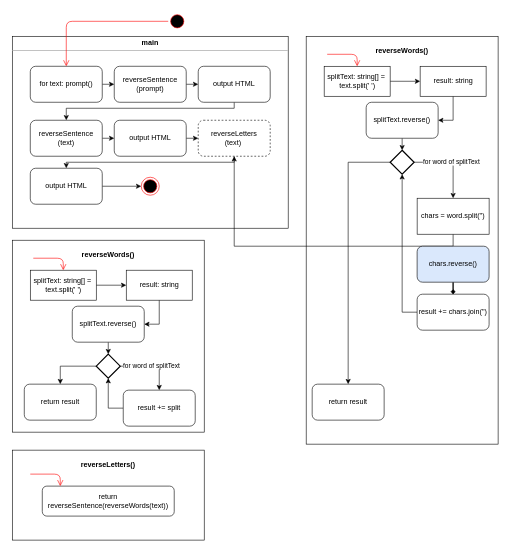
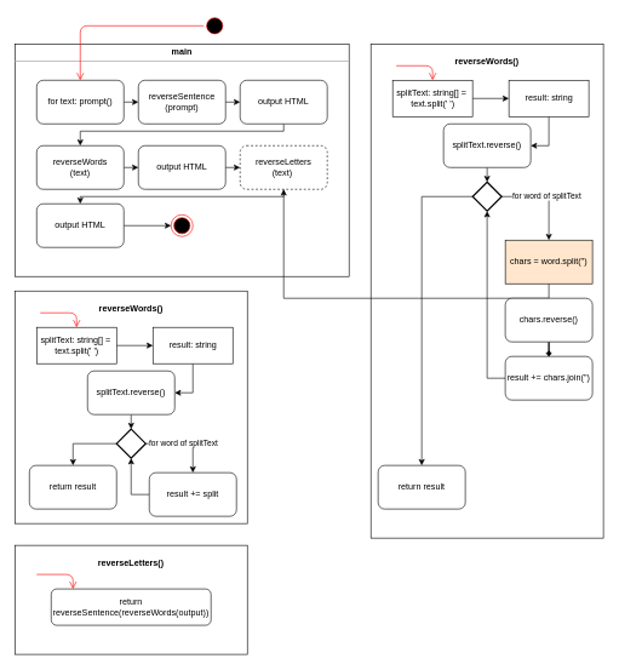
  <mxCell id="0" />
  <mxCell id="1" parent="0" />
  <mxCell id="2" value="&lt;p style=&quot;margin: 0px ; margin-top: 4px ; text-align: center&quot;&gt;&lt;b&gt;main&lt;/b&gt;&lt;/p&gt;&lt;hr size=&quot;1&quot;&gt;&lt;div style=&quot;height: 2px&quot;&gt;&lt;/div&gt;" style="verticalAlign=top;align=left;overflow=fill;fontSize=12;fontFamily=Helvetica;html=1;" vertex="1" parent="1"><mxGeometry x="20" y="60" width="460" height="320" as="geometry" /></mxCell>
  <mxCell id="3" style="edgeStyle=orthogonalEdgeStyle;rounded=0;orthogonalLoop=1;jettySize=auto;html=1;exitX=1;exitY=0.5;exitDx=0;exitDy=0;entryX=0;entryY=0.5;entryDx=0;entryDy=0;" edge="1" parent="1" source="4" target="8"><mxGeometry relative="1" as="geometry" /></mxCell>
  <mxCell id="4" value="for text: prompt()" style="rounded=1;whiteSpace=wrap;html=1;" vertex="1" parent="1"><mxGeometry x="50" y="110" width="120" height="60" as="geometry" /></mxCell>
  <mxCell id="5" value="" style="ellipse;html=1;shape=startState;fillColor=#000000;strokeColor=#ff0000;" vertex="1" parent="1"><mxGeometry x="280" y="20" width="30" height="30" as="geometry" /></mxCell>
  <mxCell id="6" value="" style="edgeStyle=orthogonalEdgeStyle;html=1;verticalAlign=bottom;endArrow=open;endSize=8;strokeColor=#ff0000;entryX=0.5;entryY=0;entryDx=0;entryDy=0;" edge="1" source="5" parent="1" target="4"><mxGeometry relative="1" as="geometry"><mxPoint x="165" y="0" as="targetPoint" /></mxGeometry></mxCell>
  <mxCell id="7" style="edgeStyle=orthogonalEdgeStyle;rounded=0;orthogonalLoop=1;jettySize=auto;html=1;exitX=1;exitY=0.5;exitDx=0;exitDy=0;entryX=0;entryY=0.5;entryDx=0;entryDy=0;" edge="1" parent="1" source="8" target="14"><mxGeometry relative="1" as="geometry" /></mxCell>
  <mxCell id="8" value="reverseSentence&lt;br&gt;(prompt)" style="rounded=1;whiteSpace=wrap;html=1;" vertex="1" parent="1"><mxGeometry x="190" y="110" width="120" height="60" as="geometry" /></mxCell>
  <mxCell id="9" style="edgeStyle=orthogonalEdgeStyle;rounded=0;orthogonalLoop=1;jettySize=auto;html=1;exitX=1;exitY=0.5;exitDx=0;exitDy=0;entryX=0;entryY=0.5;entryDx=0;entryDy=0;" edge="1" parent="1" source="10" target="18"><mxGeometry relative="1" as="geometry" /></mxCell>
- <mxCell id="10" value="reverseSentence&lt;br&gt;(text)" style="rounded=1;whiteSpace=wrap;html=1;" vertex="1" parent="1"><mxGeometry x="50" y="200" width="120" height="60" as="geometry" /></mxCell>
+ <mxCell id="10" value="reverseWords&lt;br&gt;(text)" style="rounded=1;whiteSpace=wrap;html=1;" vertex="1" parent="1"><mxGeometry x="50" y="200" width="120" height="60" as="geometry" /></mxCell>
  <mxCell id="11" style="edgeStyle=orthogonalEdgeStyle;rounded=0;orthogonalLoop=1;jettySize=auto;html=1;exitX=0.5;exitY=1;exitDx=0;exitDy=0;entryX=0.5;entryY=0;entryDx=0;entryDy=0;" edge="1" parent="1" source="12" target="16"><mxGeometry relative="1" as="geometry"><Array as="points"><mxPoint x="390" y="270" /><mxPoint x="110" y="270" /></Array></mxGeometry></mxCell>
  <mxCell id="12" value="reverseLetters&lt;br&gt;(text)&amp;nbsp;" style="rounded=1;whiteSpace=wrap;html=1;dashed=1;" vertex="1" parent="1"><mxGeometry x="330" y="200" width="120" height="60" as="geometry" /></mxCell>
  <mxCell id="13" style="edgeStyle=orthogonalEdgeStyle;rounded=0;orthogonalLoop=1;jettySize=auto;html=1;exitX=0.5;exitY=1;exitDx=0;exitDy=0;" edge="1" parent="1" source="14" target="10"><mxGeometry relative="1" as="geometry"><Array as="points"><mxPoint x="390" y="180" /><mxPoint x="110" y="180" /></Array></mxGeometry></mxCell>
  <mxCell id="14" value="output HTML" style="rounded=1;whiteSpace=wrap;html=1;" vertex="1" parent="1"><mxGeometry x="330" y="110" width="120" height="60" as="geometry" /></mxCell>
  <mxCell id="15" style="edgeStyle=orthogonalEdgeStyle;rounded=0;orthogonalLoop=1;jettySize=auto;html=1;exitX=1;exitY=0.5;exitDx=0;exitDy=0;entryX=0;entryY=0.5;entryDx=0;entryDy=0;" edge="1" parent="1" source="16" target="19"><mxGeometry relative="1" as="geometry" /></mxCell>
  <mxCell id="16" value="output HTML" style="rounded=1;whiteSpace=wrap;html=1;" vertex="1" parent="1"><mxGeometry x="50" y="280" width="120" height="60" as="geometry" /></mxCell>
  <mxCell id="17" style="edgeStyle=orthogonalEdgeStyle;rounded=0;orthogonalLoop=1;jettySize=auto;html=1;exitX=1;exitY=0.5;exitDx=0;exitDy=0;entryX=0;entryY=0.5;entryDx=0;entryDy=0;" edge="1" parent="1" source="18" target="12"><mxGeometry relative="1" as="geometry" /></mxCell>
  <mxCell id="18" value="output HTML" style="rounded=1;whiteSpace=wrap;html=1;" vertex="1" parent="1"><mxGeometry x="190" y="200" width="120" height="60" as="geometry" /></mxCell>
  <mxCell id="19" value="" style="ellipse;html=1;shape=endState;fillColor=#000000;strokeColor=#ff0000;" vertex="1" parent="1"><mxGeometry x="235" y="295" width="30" height="30" as="geometry" /></mxCell>
  <mxCell id="20" value="&lt;p style=&quot;margin: 0px ; margin-top: 4px ; text-align: center&quot;&gt;&lt;br&gt;&lt;b&gt;reverseWords()&lt;/b&gt;&lt;/p&gt;" style="verticalAlign=top;align=left;overflow=fill;fontSize=12;fontFamily=Helvetica;html=1;" vertex="1" parent="1"><mxGeometry x="20" y="400" width="320" height="320" as="geometry" /></mxCell>
  <mxCell id="21" value="&lt;p style=&quot;margin: 0px ; margin-top: 4px ; text-align: center&quot;&gt;&lt;br&gt;&lt;b&gt;reverseLetters()&lt;/b&gt;&lt;/p&gt;" style="verticalAlign=top;align=left;overflow=fill;fontSize=12;fontFamily=Helvetica;html=1;" vertex="1" parent="1"><mxGeometry x="20" y="750" width="320" height="150" as="geometry" /></mxCell>
- <mxCell id="22" value="return reverseSentence(reverseWords(text))" style="rounded=1;whiteSpace=wrap;html=1;" vertex="1" parent="1"><mxGeometry x="70" y="810" width="220" height="50" as="geometry" /></mxCell>
+ <mxCell id="22" value="return reverseSentence(reverseWords(output))" style="rounded=1;whiteSpace=wrap;html=1;" vertex="1" parent="1"><mxGeometry x="70" y="810" width="220" height="50" as="geometry" /></mxCell>
  <mxCell id="23" style="edgeStyle=orthogonalEdgeStyle;rounded=0;orthogonalLoop=1;jettySize=auto;html=1;exitX=1;exitY=0.5;exitDx=0;exitDy=0;entryX=0;entryY=0.5;entryDx=0;entryDy=0;" edge="1" parent="1" source="24" target="32"><mxGeometry relative="1" as="geometry" /></mxCell>
  <mxCell id="24" value="splitText: string[] =&amp;nbsp;&lt;br&gt;text.split(' ')" style="html=1;" vertex="1" parent="1"><mxGeometry x="50" y="450" width="110" height="50" as="geometry" /></mxCell>
  <mxCell id="25" style="edgeStyle=orthogonalEdgeStyle;rounded=0;orthogonalLoop=1;jettySize=auto;html=1;exitX=0.5;exitY=1;exitDx=0;exitDy=0;entryX=0.5;entryY=0;entryDx=0;entryDy=0;entryPerimeter=0;" edge="1" parent="1" source="26" target="30"><mxGeometry relative="1" as="geometry" /></mxCell>
  <mxCell id="26" value="splitText.reverse()" style="rounded=1;whiteSpace=wrap;html=1;" vertex="1" parent="1"><mxGeometry x="120" y="510" width="120" height="60" as="geometry" /></mxCell>
  <mxCell id="27" style="edgeStyle=orthogonalEdgeStyle;rounded=0;orthogonalLoop=1;jettySize=auto;html=1;exitX=1;exitY=0.5;exitDx=0;exitDy=0;exitPerimeter=0;entryX=0.5;entryY=0;entryDx=0;entryDy=0;" edge="1" parent="1" source="30" target="34"><mxGeometry relative="1" as="geometry"><Array as="points"><mxPoint x="265" y="610" /></Array></mxGeometry></mxCell>
  <mxCell id="28" value="for word of splitText" style="edgeLabel;html=1;align=center;verticalAlign=middle;resizable=0;points=[];" vertex="1" connectable="0" parent="27"><mxGeometry x="-0.029" y="2" relative="1" as="geometry"><mxPoint as="offset" /></mxGeometry></mxCell>
  <mxCell id="29" style="edgeStyle=orthogonalEdgeStyle;rounded=0;orthogonalLoop=1;jettySize=auto;html=1;exitX=0;exitY=0.5;exitDx=0;exitDy=0;exitPerimeter=0;entryX=0.5;entryY=0;entryDx=0;entryDy=0;" edge="1" parent="1" source="30" target="35"><mxGeometry relative="1" as="geometry" /></mxCell>
  <mxCell id="30" value="" style="strokeWidth=2;html=1;shape=mxgraph.flowchart.decision;whiteSpace=wrap;" vertex="1" parent="1"><mxGeometry x="160" y="590" width="40" height="40" as="geometry" /></mxCell>
  <mxCell id="31" style="edgeStyle=orthogonalEdgeStyle;rounded=0;orthogonalLoop=1;jettySize=auto;html=1;exitX=0.5;exitY=1;exitDx=0;exitDy=0;entryX=1;entryY=0.5;entryDx=0;entryDy=0;" edge="1" parent="1" source="32" target="26"><mxGeometry relative="1" as="geometry" /></mxCell>
  <mxCell id="32" value="result: string" style="html=1;" vertex="1" parent="1"><mxGeometry x="210" y="450" width="110" height="50" as="geometry" /></mxCell>
  <mxCell id="33" style="edgeStyle=orthogonalEdgeStyle;rounded=0;orthogonalLoop=1;jettySize=auto;html=1;exitX=0;exitY=0.5;exitDx=0;exitDy=0;entryX=0.5;entryY=1;entryDx=0;entryDy=0;entryPerimeter=0;" edge="1" parent="1" source="34" target="30"><mxGeometry relative="1" as="geometry" /></mxCell>
  <mxCell id="34" value="result += split" style="rounded=1;whiteSpace=wrap;html=1;" vertex="1" parent="1"><mxGeometry x="205" y="650" width="120" height="60" as="geometry" /></mxCell>
  <mxCell id="35" value="return result" style="rounded=1;whiteSpace=wrap;html=1;" vertex="1" parent="1"><mxGeometry x="40" y="640" width="120" height="60" as="geometry" /></mxCell>
  <mxCell id="36" value="" style="edgeStyle=orthogonalEdgeStyle;html=1;verticalAlign=bottom;endArrow=open;endSize=8;strokeColor=#ff0000;entryX=0.5;entryY=0;entryDx=0;entryDy=0;" edge="1" parent="1" target="24"><mxGeometry relative="1" as="geometry"><mxPoint x="55" y="500" as="targetPoint" /><mxPoint x="55" y="430" as="sourcePoint" /><Array as="points"><mxPoint x="105" y="430" /></Array></mxGeometry></mxCell>
  <mxCell id="37" value="&lt;p style=&quot;margin: 0px ; margin-top: 4px ; text-align: center&quot;&gt;&lt;br&gt;&lt;b&gt;reverseWords()&lt;/b&gt;&lt;/p&gt;" style="verticalAlign=top;align=left;overflow=fill;fontSize=12;fontFamily=Helvetica;html=1;" vertex="1" parent="1"><mxGeometry x="510" y="60" width="320" height="680" as="geometry" /></mxCell>
  <mxCell id="38" style="edgeStyle=orthogonalEdgeStyle;rounded=0;orthogonalLoop=1;jettySize=auto;html=1;exitX=1;exitY=0.5;exitDx=0;exitDy=0;entryX=0;entryY=0.5;entryDx=0;entryDy=0;" edge="1" parent="1" source="39" target="47"><mxGeometry relative="1" as="geometry" /></mxCell>
  <mxCell id="39" value="splitText: string[] =&amp;nbsp;&lt;br&gt;text.split(' ')" style="html=1;" vertex="1" parent="1"><mxGeometry x="540" y="110" width="110" height="50" as="geometry" /></mxCell>
  <mxCell id="40" style="edgeStyle=orthogonalEdgeStyle;rounded=0;orthogonalLoop=1;jettySize=auto;html=1;exitX=0.5;exitY=1;exitDx=0;exitDy=0;entryX=0.5;entryY=0;entryDx=0;entryDy=0;entryPerimeter=0;" edge="1" parent="1" source="41" target="45"><mxGeometry relative="1" as="geometry" /></mxCell>
  <mxCell id="41" value="splitText.reverse()" style="rounded=1;whiteSpace=wrap;html=1;" vertex="1" parent="1"><mxGeometry x="610" y="170" width="120" height="60" as="geometry" /></mxCell>
  <mxCell id="42" style="edgeStyle=orthogonalEdgeStyle;rounded=0;orthogonalLoop=1;jettySize=auto;html=1;exitX=1;exitY=0.5;exitDx=0;exitDy=0;exitPerimeter=0;entryX=0.5;entryY=0;entryDx=0;entryDy=0;" edge="1" parent="1" source="45" target="51"><mxGeometry relative="1" as="geometry"><Array as="points"><mxPoint x="755" y="270" /><mxPoint x="755" y="330" /></Array><mxPoint x="755" y="310" as="targetPoint" /></mxGeometry></mxCell>
  <mxCell id="43" value="for word of splitText" style="edgeLabel;html=1;align=center;verticalAlign=middle;resizable=0;points=[];" vertex="1" connectable="0" parent="42"><mxGeometry x="-0.029" y="2" relative="1" as="geometry"><mxPoint as="offset" /></mxGeometry></mxCell>
  <mxCell id="44" style="edgeStyle=orthogonalEdgeStyle;rounded=0;orthogonalLoop=1;jettySize=auto;html=1;exitX=0;exitY=0.5;exitDx=0;exitDy=0;exitPerimeter=0;entryX=0.5;entryY=0;entryDx=0;entryDy=0;" edge="1" parent="1" source="45" target="48"><mxGeometry relative="1" as="geometry" /></mxCell>
  <mxCell id="45" value="" style="strokeWidth=2;html=1;shape=mxgraph.flowchart.decision;whiteSpace=wrap;" vertex="1" parent="1"><mxGeometry x="650" y="250" width="40" height="40" as="geometry" /></mxCell>
  <mxCell id="46" style="edgeStyle=orthogonalEdgeStyle;rounded=0;orthogonalLoop=1;jettySize=auto;html=1;exitX=0.5;exitY=1;exitDx=0;exitDy=0;entryX=1;entryY=0.5;entryDx=0;entryDy=0;" edge="1" parent="1" source="47" target="41"><mxGeometry relative="1" as="geometry" /></mxCell>
  <mxCell id="47" value="result: string" style="html=1;" vertex="1" parent="1"><mxGeometry x="700" y="110" width="110" height="50" as="geometry" /></mxCell>
  <mxCell id="48" value="return result" style="rounded=1;whiteSpace=wrap;html=1;" vertex="1" parent="1"><mxGeometry x="520" y="640" width="120" height="60" as="geometry" /></mxCell>
  <mxCell id="49" value="" style="edgeStyle=orthogonalEdgeStyle;html=1;verticalAlign=bottom;endArrow=open;endSize=8;strokeColor=#ff0000;entryX=0.5;entryY=0;entryDx=0;entryDy=0;" edge="1" parent="1" target="39"><mxGeometry relative="1" as="geometry"><mxPoint x="545" y="160" as="targetPoint" /><mxPoint x="545" y="90" as="sourcePoint" /><Array as="points"><mxPoint x="595" y="90" /></Array></mxGeometry></mxCell>
  <mxCell id="50" style="edgeStyle=orthogonalEdgeStyle;rounded=0;orthogonalLoop=1;jettySize=auto;html=1;exitX=0.5;exitY=1;exitDx=0;exitDy=0;" edge="1" parent="1" source="51" target="12"><mxGeometry relative="1" as="geometry" /></mxCell>
- <mxCell id="51" value="chars = word.split('')" style="rounded=0;whiteSpace=wrap;html=1;" vertex="1" parent="1"><mxGeometry x="695" y="330" width="120" height="60" as="geometry" /></mxCell>
+ <mxCell id="51" value="chars = word.split('')" style="rounded=0;whiteSpace=wrap;html=1;fillColor=#ffe6cc;" vertex="1" parent="1"><mxGeometry x="695" y="330" width="120" height="60" as="geometry" /></mxCell>
  <mxCell id="52" value="" style="edgeStyle=orthogonalEdgeStyle;rounded=0;orthogonalLoop=1;jettySize=auto;html=1;endArrow=diamond;" edge="1" parent="1" source="53" target="55"><mxGeometry relative="1" as="geometry" /></mxCell>
- <mxCell id="53" value="chars.reverse()" style="rounded=1;whiteSpace=wrap;html=1;fillColor=#dae8fc;" vertex="1" parent="1"><mxGeometry x="695" y="410" width="120" height="60" as="geometry" /></mxCell>
+ <mxCell id="53" value="chars.reverse()" style="rounded=1;whiteSpace=wrap;html=1;" vertex="1" parent="1"><mxGeometry x="695" y="410" width="120" height="60" as="geometry" /></mxCell>
  <mxCell id="54" style="edgeStyle=orthogonalEdgeStyle;rounded=0;orthogonalLoop=1;jettySize=auto;html=1;exitX=0;exitY=0.5;exitDx=0;exitDy=0;entryX=0.5;entryY=1;entryDx=0;entryDy=0;entryPerimeter=0;" edge="1" parent="1" source="55" target="45"><mxGeometry relative="1" as="geometry" /></mxCell>
  <mxCell id="55" value="result += chars.join('')" style="rounded=1;whiteSpace=wrap;html=1;" vertex="1" parent="1"><mxGeometry x="695" y="490" width="120" height="60" as="geometry" /></mxCell>
  <mxCell id="56" value="" style="edgeStyle=orthogonalEdgeStyle;html=1;verticalAlign=bottom;endArrow=open;endSize=8;strokeColor=#ff0000;entryX=0.5;entryY=0;entryDx=0;entryDy=0;" edge="1" parent="1"><mxGeometry relative="1" as="geometry"><mxPoint x="100" y="810" as="targetPoint" /><mxPoint x="50" y="790" as="sourcePoint" /><Array as="points"><mxPoint x="100" y="790" /></Array></mxGeometry></mxCell>
